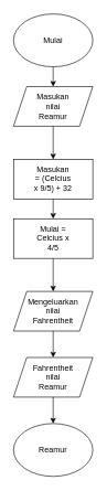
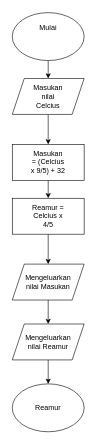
  <mxCell id="0" />
  <mxCell id="1" parent="0" />
  <mxCell id="2" style="edgeStyle=orthogonalEdgeStyle;rounded=0;orthogonalLoop=1;jettySize=auto;html=1;" edge="1" parent="1" source="3"><mxGeometry relative="1" as="geometry"><mxPoint x="80" y="130" as="targetPoint" /></mxGeometry></mxCell>
  <mxCell id="3" value="" style="ellipse;whiteSpace=wrap;html=1;" vertex="1" parent="1"><mxGeometry x="20" width="120" height="80" as="geometry" y="20" /></mxCell>
- <mxCell id="4" value="Mulai" style="text;html=1;align=center;verticalAlign=middle;whiteSpace=wrap;rounded=0;" vertex="1" parent="1"><mxGeometry x="50" y="45" width="60" height="30" as="geometry" /></mxCell>
+ <mxCell id="4" value="Mulai" style="text;html=1;align=center;verticalAlign=middle;whiteSpace=wrap;rounded=0;" vertex="1" parent="1"><mxGeometry x="50" y="30" width="60" height="30" as="geometry" /></mxCell>
  <mxCell id="5" style="edgeStyle=orthogonalEdgeStyle;rounded=0;orthogonalLoop=1;jettySize=auto;html=1;entryX=0.5;entryY=0;entryDx=0;entryDy=0;" edge="1" parent="1" source="6" target="10"><mxGeometry relative="1" as="geometry" /></mxCell>
  <mxCell id="6" value="" style="shape=parallelogram;perimeter=parallelogramPerimeter;whiteSpace=wrap;html=1;fixedSize=1;" vertex="1" parent="1"><mxGeometry x="20" y="130" width="120" height="60" as="geometry" /></mxCell>
- <mxCell id="7" value="Masukan nilai Reamur" style="text;html=1;align=center;verticalAlign=middle;whiteSpace=wrap;rounded=0;" vertex="1" parent="1"><mxGeometry x="50" y="145" width="60" height="30" as="geometry" /></mxCell>
+ <mxCell id="7" value="Masukan nilai Celcius" style="text;html=1;align=center;verticalAlign=middle;whiteSpace=wrap;rounded=0;" vertex="1" parent="1"><mxGeometry x="50" y="145" width="60" height="30" as="geometry" /></mxCell>
  <mxCell id="8" value="" style="group" vertex="1" connectable="0" parent="1"><mxGeometry x="20" y="240" width="120" height="60" as="geometry" /></mxCell>
  <mxCell id="9" style="edgeStyle=orthogonalEdgeStyle;rounded=0;orthogonalLoop=1;jettySize=auto;html=1;" edge="1" parent="8" source="10"><mxGeometry relative="1" as="geometry"><mxPoint x="60" y="90" as="targetPoint" /></mxGeometry></mxCell>
  <mxCell id="10" value="" style="rounded=0;whiteSpace=wrap;html=1;" vertex="1" parent="8"><mxGeometry width="120" height="60" as="geometry" /></mxCell>
  <mxCell id="11" value="Masukan = (Celcius x 9/5) + 32" style="text;html=1;align=center;verticalAlign=middle;whiteSpace=wrap;rounded=0;" vertex="1" parent="8"><mxGeometry x="30" y="15" width="60" height="30" as="geometry" /></mxCell>
  <mxCell id="12" value="" style="group" vertex="1" connectable="0" parent="1"><mxGeometry x="20" y="330" width="120" height="60" as="geometry" /></mxCell>
  <mxCell id="13" value="" style="rounded=0;whiteSpace=wrap;html=1;" vertex="1" parent="12"><mxGeometry width="120" height="60" as="geometry" /></mxCell>
- <mxCell id="14" value="Mulai = Celcius x 4/5" style="text;html=1;align=center;verticalAlign=middle;whiteSpace=wrap;rounded=0;" vertex="1" parent="12"><mxGeometry x="30" y="15" width="60" height="30" as="geometry" /></mxCell>
+ <mxCell id="14" value="Reamur = Celcius x 4/5" style="text;html=1;align=center;verticalAlign=middle;whiteSpace=wrap;rounded=0;" vertex="1" parent="12"><mxGeometry x="30" y="15" width="60" height="30" as="geometry" /></mxCell>
  <mxCell id="15" style="edgeStyle=orthogonalEdgeStyle;rounded=0;orthogonalLoop=1;jettySize=auto;html=1;entryX=0.5;entryY=0;entryDx=0;entryDy=0;" edge="1" parent="1" source="13" target="17"><mxGeometry relative="1" as="geometry" /></mxCell>
  <mxCell id="16" value="" style="group" vertex="1" connectable="0" parent="1"><mxGeometry x="20" y="440" width="120" height="60" as="geometry" /></mxCell>
  <mxCell id="17" value="" style="shape=parallelogram;perimeter=parallelogramPerimeter;whiteSpace=wrap;html=1;fixedSize=1;" vertex="1" parent="16"><mxGeometry width="120" height="60" as="geometry" /></mxCell>
- <mxCell id="18" value="Mengeluarkan nilai Fahrentheit" style="text;html=1;align=center;verticalAlign=middle;whiteSpace=wrap;rounded=0;" vertex="1" parent="16"><mxGeometry x="30" y="15" width="60" height="30" as="geometry" /></mxCell>
+ <mxCell id="18" value="Mengeluarkan nilai Masukan" style="text;html=1;align=center;verticalAlign=middle;whiteSpace=wrap;rounded=0;" vertex="1" parent="16"><mxGeometry x="30" y="15" width="60" height="30" as="geometry" /></mxCell>
  <mxCell id="19" value="" style="group" vertex="1" connectable="0" parent="1"><mxGeometry x="20" y="540" width="120" height="60" as="geometry" /></mxCell>
  <mxCell id="20" value="" style="shape=parallelogram;perimeter=parallelogramPerimeter;whiteSpace=wrap;html=1;fixedSize=1;" vertex="1" parent="19"><mxGeometry width="120" height="60" as="geometry" /></mxCell>
- <mxCell id="21" value="Fahrentheit nilai Reamur" style="text;html=1;align=center;verticalAlign=middle;whiteSpace=wrap;rounded=0;" vertex="1" parent="19"><mxGeometry x="30" y="15" width="60" height="30" as="geometry" /></mxCell>
+ <mxCell id="21" value="Mengeluarkan nilai Reamur" style="text;html=1;align=center;verticalAlign=middle;whiteSpace=wrap;rounded=0;" vertex="1" parent="19"><mxGeometry x="30" y="15" width="60" height="30" as="geometry" /></mxCell>
  <mxCell id="22" style="edgeStyle=orthogonalEdgeStyle;rounded=0;orthogonalLoop=1;jettySize=auto;html=1;" edge="1" parent="1" source="17" target="20"><mxGeometry relative="1" as="geometry" /></mxCell>
  <mxCell id="23" value="" style="ellipse;whiteSpace=wrap;html=1;" vertex="1" parent="1"><mxGeometry x="20" y="640" width="120" height="80" as="geometry" /></mxCell>
  <mxCell id="24" value="Reamur" style="text;html=1;align=center;verticalAlign=middle;whiteSpace=wrap;rounded=0;" vertex="1" parent="1"><mxGeometry x="50" y="665" width="60" height="30" as="geometry" /></mxCell>
  <mxCell id="25" style="edgeStyle=orthogonalEdgeStyle;rounded=0;orthogonalLoop=1;jettySize=auto;html=1;entryX=0.5;entryY=0;entryDx=0;entryDy=0;" edge="1" parent="1" source="20" target="23"><mxGeometry relative="1" as="geometry" /></mxCell>
